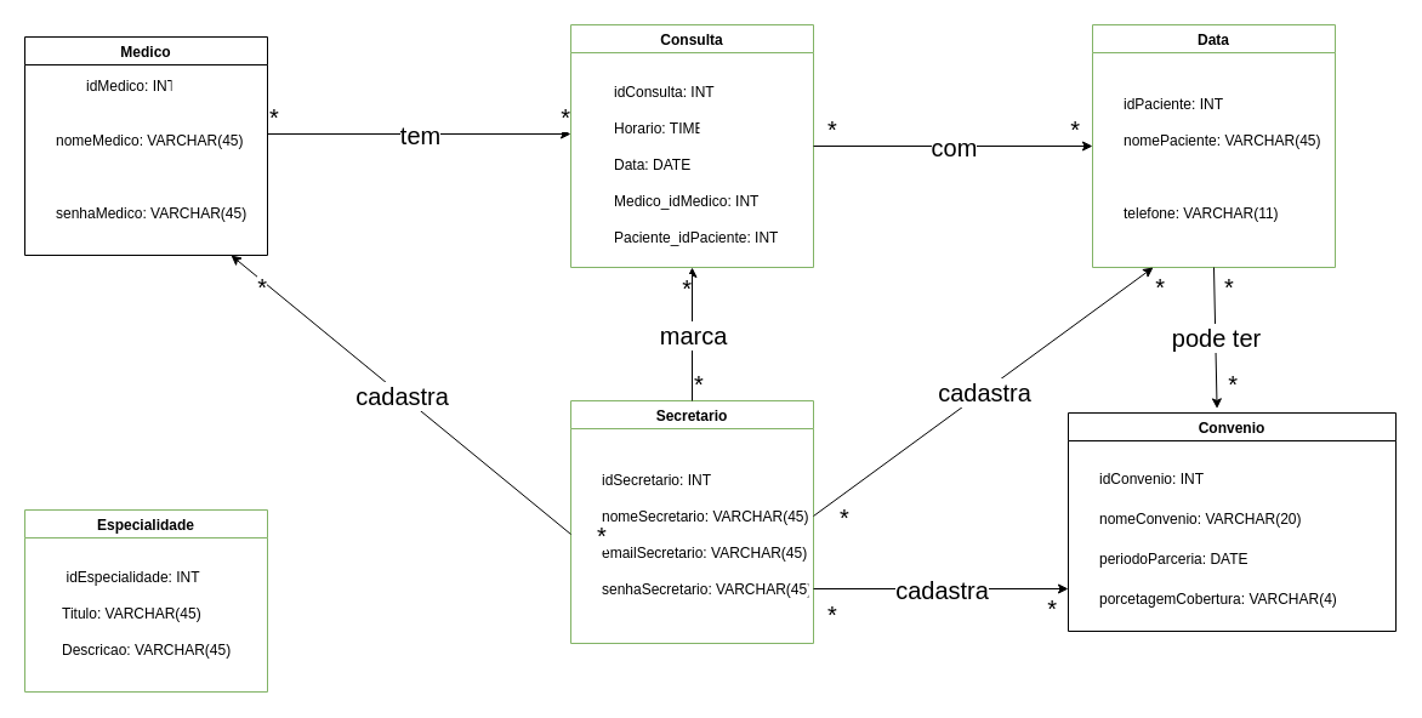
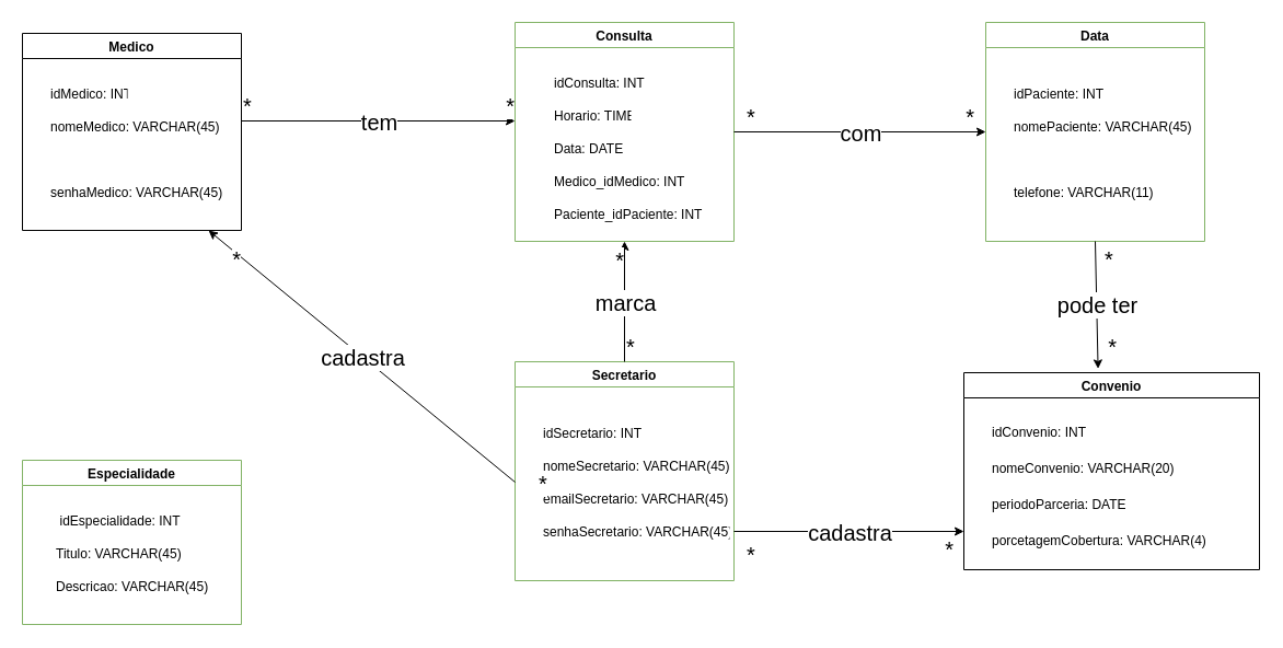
  <mxCell id="0" />
  <mxCell id="1" parent="0" />
  <mxCell id="2" value="Medico" style="swimlane;" parent="1" vertex="1"><mxGeometry x="20" y="30" width="200" height="180" as="geometry"><mxRectangle x="310" y="150" width="70" height="23" as="alternateBounds" /></mxGeometry></mxCell>
- <mxCell id="3" value="idMedico: INT" style="text;align=left;verticalAlign=middle;spacingLeft=4;spacingRight=4;overflow=hidden;points=[[0,0.5],[1,0.5]];portConstraint=eastwest;rotatable=0;" parent="2" vertex="1"><mxGeometry x="45" y="25" width="80" height="30" as="geometry" /></mxCell>
+ <mxCell id="3" value="idMedico: INT" style="text;align=left;verticalAlign=middle;spacingLeft=4;spacingRight=4;overflow=hidden;points=[[0,0.5],[1,0.5]];portConstraint=eastwest;rotatable=0;" parent="2" vertex="1"><mxGeometry x="20" y="40" width="80" height="30" as="geometry" /></mxCell>
  <mxCell id="4" value="nomeMedico: VARCHAR(45)" style="text;strokeColor=none;fillColor=none;align=left;verticalAlign=middle;spacingLeft=4;spacingRight=4;overflow=hidden;points=[[0,0.5],[1,0.5]];portConstraint=eastwest;rotatable=0;" parent="2" vertex="1"><mxGeometry x="20" y="70" width="170" height="30" as="geometry" /></mxCell>
  <mxCell id="5" value="senhaMedico: VARCHAR(45)" style="text;strokeColor=none;fillColor=none;align=left;verticalAlign=middle;spacingLeft=4;spacingRight=4;overflow=hidden;points=[[0,0.5],[1,0.5]];portConstraint=eastwest;rotatable=0;" parent="2" vertex="1"><mxGeometry x="20" y="130" width="176" height="30" as="geometry" /></mxCell>
  <mxCell id="6" value="Especialidade" style="swimlane;strokeColor=#82B366;" parent="1" vertex="1"><mxGeometry x="20" y="420" width="200" height="150" as="geometry" /></mxCell>
  <mxCell id="7" value="idEspecialidade: INT" style="text;strokeColor=none;fillColor=none;align=left;verticalAlign=middle;spacingLeft=4;spacingRight=4;overflow=hidden;points=[[0,0.5],[1,0.5]];portConstraint=eastwest;rotatable=0;" parent="6" vertex="1"><mxGeometry x="28.5" y="40" width="165" height="30" as="geometry" /></mxCell>
  <mxCell id="8" value="Titulo: VARCHAR(45)" style="text;strokeColor=none;fillColor=none;align=left;verticalAlign=middle;spacingLeft=4;spacingRight=4;overflow=hidden;points=[[0,0.5],[1,0.5]];portConstraint=eastwest;rotatable=0;" parent="6" vertex="1"><mxGeometry x="25" y="70" width="172" height="30" as="geometry" /></mxCell>
  <mxCell id="9" value="Descricao: VARCHAR(45)" style="text;strokeColor=none;fillColor=none;align=left;verticalAlign=middle;spacingLeft=4;spacingRight=4;overflow=hidden;points=[[0,0.5],[1,0.5]];portConstraint=eastwest;rotatable=0;" parent="6" vertex="1"><mxGeometry x="25" y="100" width="162" height="30" as="geometry" /></mxCell>
  <mxCell id="10" value="Consulta" style="swimlane;strokeColor=#82B366;" parent="1" vertex="1"><mxGeometry x="470" y="20" width="200" height="200" as="geometry" /></mxCell>
  <mxCell id="11" value="idConsulta: INT" style="text;strokeColor=none;fillColor=none;align=left;verticalAlign=middle;spacingLeft=4;spacingRight=4;overflow=hidden;points=[[0,0.5],[1,0.5]];portConstraint=eastwest;rotatable=0;" parent="10" vertex="1"><mxGeometry x="30" y="40" width="150" height="30" as="geometry" /></mxCell>
  <mxCell id="12" value="Horario: TIME" style="text;strokeColor=none;fillColor=none;align=left;verticalAlign=middle;spacingLeft=4;spacingRight=4;overflow=hidden;points=[[0,0.5],[1,0.5]];portConstraint=eastwest;rotatable=0;" parent="10" vertex="1"><mxGeometry x="30" y="70" width="80" height="30" as="geometry" /></mxCell>
  <mxCell id="13" value="Data: DATE" style="text;strokeColor=none;fillColor=none;align=left;verticalAlign=middle;spacingLeft=4;spacingRight=4;overflow=hidden;points=[[0,0.5],[1,0.5]];portConstraint=eastwest;rotatable=0;" parent="10" vertex="1"><mxGeometry x="30" y="100" width="80" height="30" as="geometry" /></mxCell>
  <mxCell id="14" value="Medico_idMedico: INT" style="text;strokeColor=none;fillColor=none;align=left;verticalAlign=middle;spacingLeft=4;spacingRight=4;overflow=hidden;points=[[0,0.5],[1,0.5]];portConstraint=eastwest;rotatable=0;" parent="10" vertex="1"><mxGeometry x="30" y="130" width="160" height="30" as="geometry" /></mxCell>
  <mxCell id="15" value="Paciente_idPaciente: INT" style="text;strokeColor=none;fillColor=none;align=left;verticalAlign=middle;spacingLeft=4;spacingRight=4;overflow=hidden;points=[[0,0.5],[1,0.5]];portConstraint=eastwest;rotatable=0;" parent="10" vertex="1"><mxGeometry x="30" y="160" width="160" height="30" as="geometry" /></mxCell>
  <mxCell id="16" value="Secretario" style="swimlane;strokeColor=#82B366;" parent="1" vertex="1"><mxGeometry x="470" y="330" width="200" height="200" as="geometry" /></mxCell>
  <mxCell id="17" value="idSecretario: INT" style="text;strokeColor=none;fillColor=none;align=left;verticalAlign=middle;spacingLeft=4;spacingRight=4;overflow=hidden;points=[[0,0.5],[1,0.5]];portConstraint=eastwest;rotatable=0;" parent="16" vertex="1"><mxGeometry x="20" y="50" width="170" height="30" as="geometry" /></mxCell>
  <mxCell id="18" value="nomeSecretario: VARCHAR(45)" style="text;strokeColor=none;fillColor=none;align=left;verticalAlign=middle;spacingLeft=4;spacingRight=4;overflow=hidden;points=[[0,0.5],[1,0.5]];portConstraint=eastwest;rotatable=0;" parent="16" vertex="1"><mxGeometry x="20" y="80" width="180" height="30" as="geometry" /></mxCell>
  <mxCell id="19" value="emailSecretario: VARCHAR(45)" style="text;strokeColor=none;fillColor=none;align=left;verticalAlign=middle;spacingLeft=4;spacingRight=4;overflow=hidden;points=[[0,0.5],[1,0.5]];portConstraint=eastwest;rotatable=0;" parent="16" vertex="1"><mxGeometry x="20" y="110" width="180" height="30" as="geometry" /></mxCell>
  <mxCell id="20" value="senhaSecretario: VARCHAR(45)" style="text;strokeColor=none;fillColor=none;align=left;verticalAlign=middle;spacingLeft=4;spacingRight=4;overflow=hidden;points=[[0,0.5],[1,0.5]];portConstraint=eastwest;rotatable=0;" parent="16" vertex="1"><mxGeometry x="20" y="140" width="180" height="30" as="geometry" /></mxCell>
  <mxCell id="21" value="Data" style="swimlane;strokeColor=#82B366;" parent="1" vertex="1"><mxGeometry x="900" y="20" width="200" height="200" as="geometry" /></mxCell>
  <mxCell id="22" value="idPaciente: INT" style="text;strokeColor=none;fillColor=none;align=left;verticalAlign=middle;spacingLeft=4;spacingRight=4;overflow=hidden;points=[[0,0.5],[1,0.5]];portConstraint=eastwest;rotatable=0;" parent="21" vertex="1"><mxGeometry x="20" y="50" width="160" height="30" as="geometry" /></mxCell>
  <mxCell id="23" value="nomePaciente: VARCHAR(45)" style="text;strokeColor=none;fillColor=none;align=left;verticalAlign=middle;spacingLeft=4;spacingRight=4;overflow=hidden;points=[[0,0.5],[1,0.5]];portConstraint=eastwest;rotatable=0;" parent="21" vertex="1"><mxGeometry x="20" y="80" width="180" height="30" as="geometry" /></mxCell>
  <mxCell id="24" value="telefone: VARCHAR(11)" style="text;strokeColor=none;fillColor=none;align=left;verticalAlign=middle;spacingLeft=4;spacingRight=4;overflow=hidden;points=[[0,0.5],[1,0.5]];portConstraint=eastwest;rotatable=0;" parent="21" vertex="1"><mxGeometry x="20" y="140" width="170" height="30" as="geometry" /></mxCell>
  <mxCell id="25" value="" style="endArrow=classic;html=1;rounded=0;fontSize=20;" parent="1" edge="1"><mxGeometry relative="1" as="geometry"><mxPoint x="220" y="110" as="sourcePoint" /><mxPoint x="470" y="110" as="targetPoint" /></mxGeometry></mxCell>
  <mxCell id="26" value="tem" style="edgeLabel;resizable=0;html=1;align=center;verticalAlign=middle;fontSize=20;" parent="25" connectable="0" vertex="1"><mxGeometry relative="1" as="geometry" /></mxCell>
  <mxCell id="27" value="*" style="edgeLabel;resizable=0;html=1;align=left;verticalAlign=bottom;fontSize=20;" parent="25" connectable="0" vertex="1"><mxGeometry x="-1" relative="1" as="geometry" /></mxCell>
  <mxCell id="28" value="*" style="edgeLabel;resizable=0;html=1;align=right;verticalAlign=bottom;fontSize=20;" parent="25" connectable="0" vertex="1"><mxGeometry x="1" relative="1" as="geometry" /></mxCell>
  <mxCell id="29" value="" style="endArrow=classic;html=1;fontSize=20;rounded=0;exitX=0.5;exitY=0;exitDx=0;exitDy=0;" parent="1" source="16" edge="1"><mxGeometry relative="1" as="geometry"><mxPoint x="490" y="270" as="sourcePoint" /><mxPoint x="570" y="220" as="targetPoint" /></mxGeometry></mxCell>
  <mxCell id="30" value="marca" style="edgeLabel;resizable=0;html=1;align=center;verticalAlign=middle;fontSize=20;" parent="29" connectable="0" vertex="1"><mxGeometry relative="1" as="geometry" /></mxCell>
  <mxCell id="31" value="*" style="edgeLabel;resizable=0;html=1;align=left;verticalAlign=bottom;fontSize=20;" parent="29" connectable="0" vertex="1"><mxGeometry x="-1" relative="1" as="geometry" /></mxCell>
  <mxCell id="32" value="*" style="edgeLabel;resizable=0;html=1;align=right;verticalAlign=bottom;fontSize=20;" parent="29" connectable="0" vertex="1"><mxGeometry x="1" relative="1" as="geometry"><mxPoint y="31" as="offset" /></mxGeometry></mxCell>
  <mxCell id="33" value="" style="endArrow=classic;html=1;rounded=0;fontSize=20;exitX=1;exitY=0.5;exitDx=0;exitDy=0;entryX=0;entryY=0.5;entryDx=0;entryDy=0;" parent="1" source="10" edge="1" target="21"><mxGeometry relative="1" as="geometry"><mxPoint x="740" y="180" as="sourcePoint" /><mxPoint x="900" y="180" as="targetPoint" /></mxGeometry></mxCell>
  <mxCell id="34" value="com" style="edgeLabel;resizable=0;html=1;align=center;verticalAlign=middle;fontSize=20;" parent="33" connectable="0" vertex="1"><mxGeometry relative="1" as="geometry" /></mxCell>
  <mxCell id="35" value="*" style="edgeLabel;resizable=0;html=1;align=left;verticalAlign=bottom;fontSize=20;" parent="33" connectable="0" vertex="1"><mxGeometry x="-1" relative="1" as="geometry"><mxPoint x="10" as="offset" /></mxGeometry></mxCell>
  <mxCell id="36" value="*" style="edgeLabel;resizable=0;html=1;align=right;verticalAlign=bottom;fontSize=20;" parent="33" connectable="0" vertex="1"><mxGeometry x="1" relative="1" as="geometry"><mxPoint x="-10" as="offset" /></mxGeometry></mxCell>
- <mxCell id="37" value="" style="endArrow=classic;html=1;rounded=0;fontSize=20;exitX=1;exitY=0.5;exitDx=0;exitDy=0;entryX=0.25;entryY=1;entryDx=0;entryDy=0;" parent="1" source="18" target="21" edge="1"><mxGeometry relative="1" as="geometry"><mxPoint x="740" y="350" as="sourcePoint" /><mxPoint x="900" y="350" as="targetPoint" /></mxGeometry></mxCell>
- <mxCell id="38" value="cadastra" style="edgeLabel;resizable=0;html=1;align=center;verticalAlign=middle;fontSize=20;" parent="37" connectable="0" vertex="1"><mxGeometry relative="1" as="geometry" /></mxCell>
- <mxCell id="39" value="*" style="edgeLabel;resizable=0;html=1;align=left;verticalAlign=bottom;fontSize=20;" parent="37" connectable="0" vertex="1"><mxGeometry x="-1" relative="1" as="geometry"><mxPoint x="20" y="15" as="offset" /></mxGeometry></mxCell>
- <mxCell id="40" value="*" style="edgeLabel;resizable=0;html=1;align=right;verticalAlign=bottom;fontSize=20;" parent="37" connectable="0" vertex="1"><mxGeometry x="1" relative="1" as="geometry"><mxPoint x="10" y="30" as="offset" /></mxGeometry></mxCell>
  <mxCell id="41" value="" style="endArrow=classic;html=1;rounded=0;fontSize=20;" parent="1" edge="1"><mxGeometry relative="1" as="geometry"><mxPoint x="470" y="440" as="sourcePoint" /><mxPoint x="190" y="210" as="targetPoint" /></mxGeometry></mxCell>
  <mxCell id="42" value="cadastra" style="edgeLabel;resizable=0;html=1;align=center;verticalAlign=middle;fontSize=20;" parent="41" connectable="0" vertex="1"><mxGeometry relative="1" as="geometry" /></mxCell>
  <mxCell id="43" value="*" style="edgeLabel;resizable=0;html=1;align=left;verticalAlign=bottom;fontSize=20;" parent="41" connectable="0" vertex="1"><mxGeometry x="-1" relative="1" as="geometry"><mxPoint x="20" y="15" as="offset" /></mxGeometry></mxCell>
  <mxCell id="44" value="*" style="edgeLabel;resizable=0;html=1;align=right;verticalAlign=bottom;fontSize=20;" parent="41" connectable="0" vertex="1"><mxGeometry x="1" relative="1" as="geometry"><mxPoint x="30" y="40" as="offset" /></mxGeometry></mxCell>
  <mxCell id="45" value="Convenio" style="swimlane;fontSize=12;startSize=23;" parent="1" vertex="1"><mxGeometry x="880" y="340" width="270" height="180" as="geometry" /></mxCell>
  <mxCell id="46" value="idConvenio: INT" style="text;strokeColor=none;fillColor=none;align=left;verticalAlign=middle;spacingLeft=4;spacingRight=4;overflow=hidden;points=[[0,0.5],[1,0.5]];portConstraint=eastwest;rotatable=0;fontSize=12;" parent="45" vertex="1"><mxGeometry x="20" y="39" width="120" height="30" as="geometry" /></mxCell>
  <mxCell id="47" value="nomeConvenio: VARCHAR(20)" style="text;strokeColor=none;fillColor=none;align=left;verticalAlign=middle;spacingLeft=4;spacingRight=4;overflow=hidden;points=[[0,0.5],[1,0.5]];portConstraint=eastwest;rotatable=0;fontSize=12;" parent="45" vertex="1"><mxGeometry x="20" y="72" width="180" height="30" as="geometry" /></mxCell>
  <mxCell id="48" value="periodoParceria: DATE" style="text;strokeColor=none;fillColor=none;align=left;verticalAlign=middle;spacingLeft=4;spacingRight=4;overflow=hidden;points=[[0,0.5],[1,0.5]];portConstraint=eastwest;rotatable=0;fontSize=12;" parent="45" vertex="1"><mxGeometry x="20" y="105" width="170" height="30" as="geometry" /></mxCell>
  <mxCell id="49" value="porcetagemCobertura: VARCHAR(4)" style="text;strokeColor=none;fillColor=none;align=left;verticalAlign=middle;spacingLeft=4;spacingRight=4;overflow=hidden;points=[[0,0.5],[1,0.5]];portConstraint=eastwest;rotatable=0;fontSize=12;" parent="45" vertex="1"><mxGeometry x="20" y="138" width="220" height="30" as="geometry" /></mxCell>
  <mxCell id="50" value="" style="endArrow=classic;html=1;rounded=0;fontSize=20;exitX=1;exitY=0.5;exitDx=0;exitDy=0;" parent="1" edge="1" source="20"><mxGeometry relative="1" as="geometry"><mxPoint x="680" y="435" as="sourcePoint" /><mxPoint x="880" y="485" as="targetPoint" /></mxGeometry></mxCell>
  <mxCell id="51" value="cadastra" style="edgeLabel;resizable=0;html=1;align=center;verticalAlign=middle;fontSize=20;" parent="50" connectable="0" vertex="1"><mxGeometry relative="1" as="geometry" /></mxCell>
  <mxCell id="52" value="*" style="edgeLabel;resizable=0;html=1;align=left;verticalAlign=bottom;fontSize=20;" parent="50" connectable="0" vertex="1"><mxGeometry x="-1" relative="1" as="geometry"><mxPoint x="10" y="35" as="offset" /></mxGeometry></mxCell>
  <mxCell id="53" value="*" style="edgeLabel;resizable=0;html=1;align=right;verticalAlign=bottom;fontSize=20;" parent="50" connectable="0" vertex="1"><mxGeometry x="1" relative="1" as="geometry"><mxPoint x="-9" y="30" as="offset" /></mxGeometry></mxCell>
  <mxCell id="54" value="" style="endArrow=classic;html=1;rounded=0;fontSize=20;entryX=0.454;entryY=-0.02;entryDx=0;entryDy=0;entryPerimeter=0;exitX=0.5;exitY=1;exitDx=0;exitDy=0;" parent="1" target="45" edge="1" source="21"><mxGeometry relative="1" as="geometry"><mxPoint x="1023" y="270" as="sourcePoint" /><mxPoint x="970" y="290" as="targetPoint" /></mxGeometry></mxCell>
  <mxCell id="55" value="pode ter" style="edgeLabel;resizable=0;html=1;align=center;verticalAlign=middle;fontSize=20;" parent="54" connectable="0" vertex="1"><mxGeometry relative="1" as="geometry" /></mxCell>
  <mxCell id="56" value="*" style="edgeLabel;resizable=0;html=1;align=left;verticalAlign=bottom;fontSize=20;" parent="54" connectable="0" vertex="1"><mxGeometry x="-1" relative="1" as="geometry"><mxPoint x="7" y="30" as="offset" /></mxGeometry></mxCell>
  <mxCell id="57" value="*" style="edgeLabel;resizable=0;html=1;align=right;verticalAlign=bottom;fontSize=20;" parent="54" connectable="0" vertex="1"><mxGeometry x="1" relative="1" as="geometry"><mxPoint x="17" y="-6" as="offset" /></mxGeometry></mxCell>
